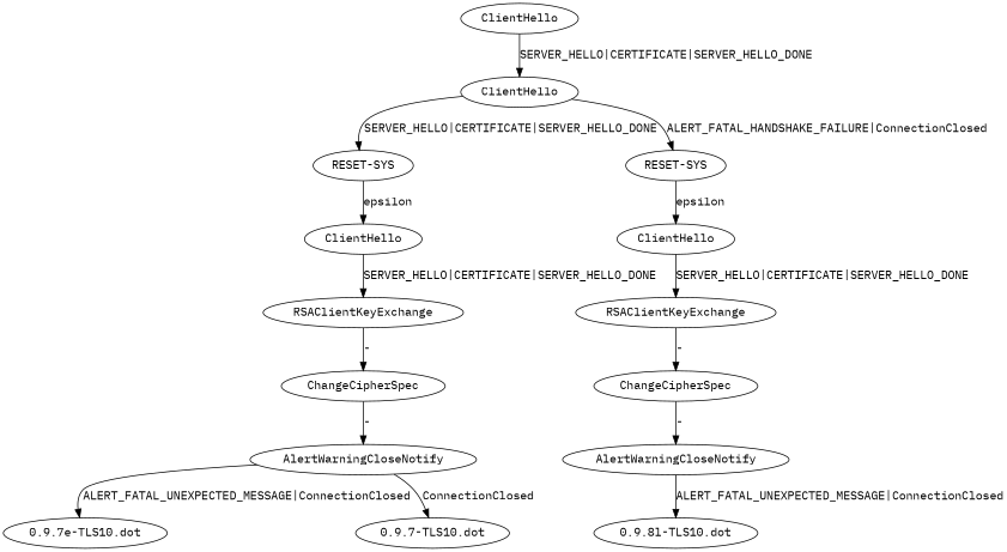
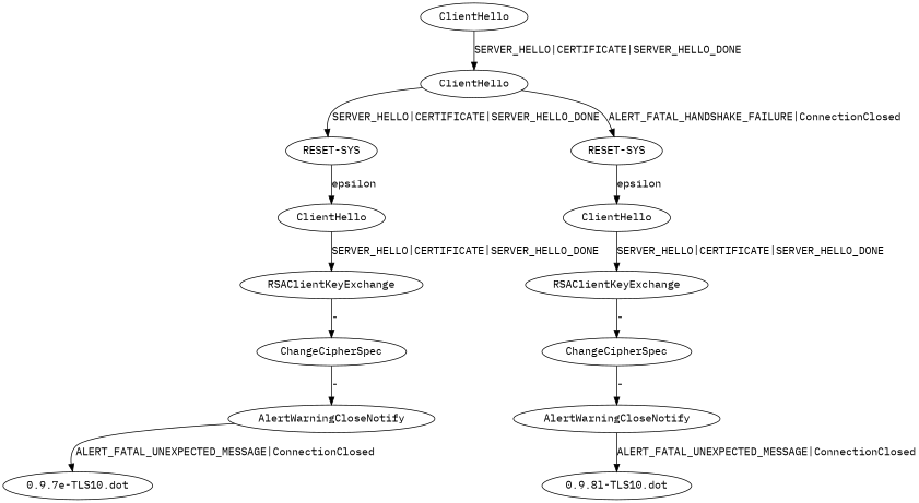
  digraph {
    fontname="IBM Plex Mono"
    node [fontname="IBM Plex Mono"]
    edge [fontname="IBM Plex Mono"]
    n1 [label=ClientHello]
    n2 [label=ClientHello]
    n3 [label="RESET-SYS"]
    n4 [label="RESET-SYS"]
    n5 [label=ClientHello]
    n6 [label=ClientHello]
    n7 [label=RSAClientKeyExchange]
    n8 [label=RSAClientKeyExchange]
    n9 [label=ChangeCipherSpec]
    n10 [label=ChangeCipherSpec]
    n11 [label=AlertWarningCloseNotify]
    n12 [label="0.9.8l-TLS10.dot"]
    n13 [label=AlertWarningCloseNotify]
    n14 [label="0.9.7e-TLS10.dot"]
-   n15 [label="0.9.7-TLS10.dot"]
    n1 -> n2 [label="SERVER_HELLO|CERTIFICATE|SERVER_HELLO_DONE"]
    n2 -> n3 [label="SERVER_HELLO|CERTIFICATE|SERVER_HELLO_DONE"]
    n2 -> n4 [label="ALERT_FATAL_HANDSHAKE_FAILURE|ConnectionClosed"]
    n3 -> n5 [label=epsilon]
    n4 -> n6 [label=epsilon]
    n5 -> n7 [label="SERVER_HELLO|CERTIFICATE|SERVER_HELLO_DONE"]
    n6 -> n8 [label="SERVER_HELLO|CERTIFICATE|SERVER_HELLO_DONE"]
    n7 -> n10 [label="-"]
    n8 -> n9 [label="-"]
    n9 -> n11 [label="-"]
    n10 -> n13 [label="-"]
    n11 -> n12 [label="ALERT_FATAL_UNEXPECTED_MESSAGE|ConnectionClosed"]
    n13 -> n14 [label="ALERT_FATAL_UNEXPECTED_MESSAGE|ConnectionClosed"]
-   n13 -> n15 [label=ConnectionClosed]
  }
